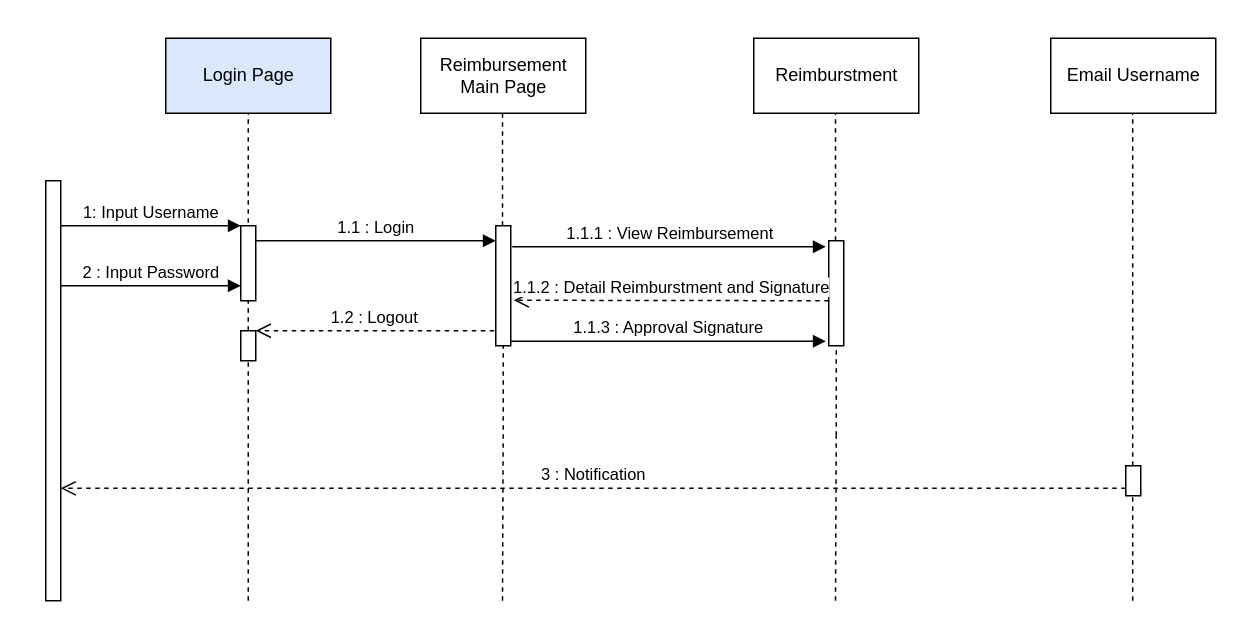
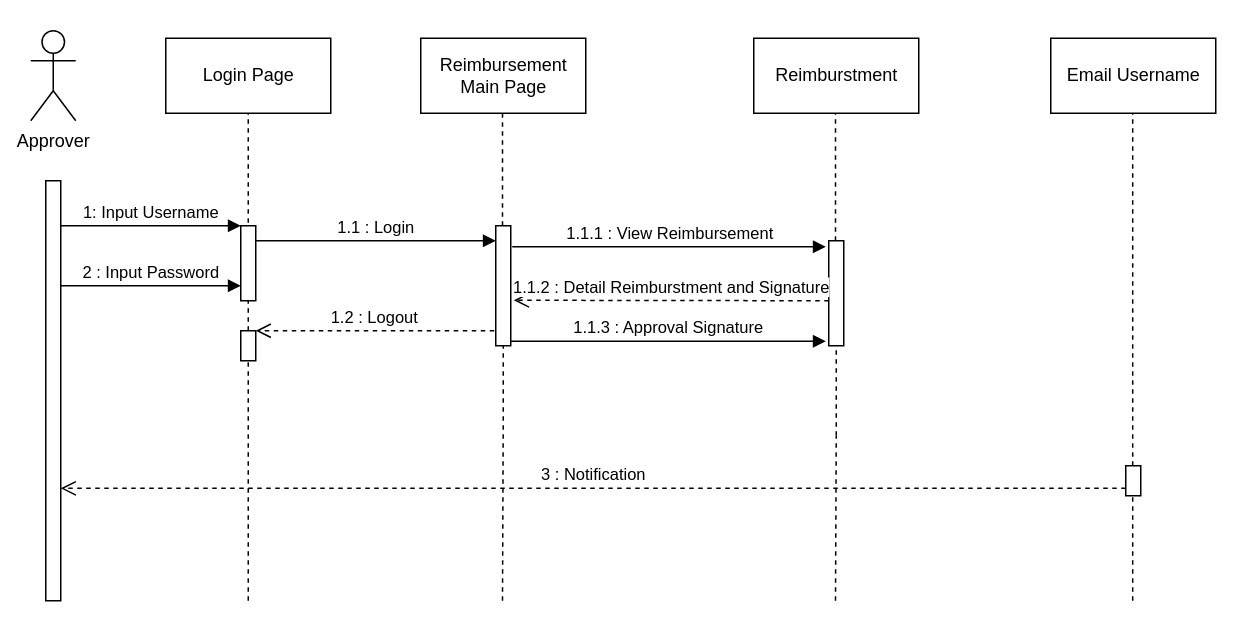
  <mxCell id="0" />
  <mxCell id="1" parent="0" />
  <mxCell id="2" value="" style="html=1;points=[];perimeter=orthogonalPerimeter;" parent="1" vertex="1"><mxGeometry x="30" y="120" width="10" height="280" as="geometry" /></mxCell>
- <mxCell id="4" value="Login Page" style="html=1;fillColor=#dae8fc;" parent="1" vertex="1"><mxGeometry x="110" y="25" width="110" height="50" as="geometry" /></mxCell>
+ <mxCell id="3" value="Approver" style="shape=umlActor;verticalLabelPosition=bottom;verticalAlign=top;html=1;" parent="1" vertex="1"><mxGeometry x="20" y="20" width="30" height="60" as="geometry" /></mxCell>
+ <mxCell id="4" value="Login Page" style="html=1;" parent="1" vertex="1"><mxGeometry x="110" y="25" width="110" height="50" as="geometry" /></mxCell>
  <mxCell id="5" value="" style="endArrow=none;dashed=1;html=1;rounded=0;entryX=0.5;entryY=1;entryDx=0;entryDy=0;" parent="1" target="4" edge="1"><mxGeometry width="50" height="50" relative="1" as="geometry"><mxPoint x="165" y="400" as="sourcePoint" /><mxPoint x="180" y="170" as="targetPoint" /></mxGeometry></mxCell>
  <mxCell id="6" value="" style="html=1;points=[];perimeter=orthogonalPerimeter;" parent="1" vertex="1"><mxGeometry x="160" y="150" width="10" height="50" as="geometry" /></mxCell>
  <mxCell id="7" value="1: Input Username" style="html=1;verticalAlign=bottom;endArrow=block;rounded=0;exitX=1;exitY=0.107;exitDx=0;exitDy=0;exitPerimeter=0;" parent="1" source="2" edge="1"><mxGeometry width="80" relative="1" as="geometry"><mxPoint x="80" y="150" as="sourcePoint" /><mxPoint x="160" y="150" as="targetPoint" /></mxGeometry></mxCell>
  <mxCell id="8" value="2 : Input Password" style="html=1;verticalAlign=bottom;endArrow=block;rounded=0;" parent="1" edge="1"><mxGeometry width="80" relative="1" as="geometry"><mxPoint x="40" y="190" as="sourcePoint" /><mxPoint x="160" y="190" as="targetPoint" /></mxGeometry></mxCell>
  <mxCell id="9" value="Reimbursement&lt;br&gt;Main Page" style="html=1;" parent="1" vertex="1"><mxGeometry x="280" y="25" width="110" height="50" as="geometry" /></mxCell>
  <mxCell id="10" value="" style="endArrow=none;dashed=1;html=1;rounded=0;entryX=0.5;entryY=1;entryDx=0;entryDy=0;startArrow=none;" parent="1" source="12" edge="1"><mxGeometry width="50" height="50" relative="1" as="geometry"><mxPoint x="334.5" y="400" as="sourcePoint" /><mxPoint x="334.5" y="75" as="targetPoint" /></mxGeometry></mxCell>
  <mxCell id="11" value="1.1 : Login" style="html=1;verticalAlign=bottom;endArrow=block;rounded=0;entryX=0;entryY=0.125;entryDx=0;entryDy=0;entryPerimeter=0;" parent="1" target="12" edge="1"><mxGeometry width="80" relative="1" as="geometry"><mxPoint x="170" y="160" as="sourcePoint" /><mxPoint x="250" y="160" as="targetPoint" /></mxGeometry></mxCell>
  <mxCell id="12" value="" style="html=1;points=[];perimeter=orthogonalPerimeter;" parent="1" vertex="1"><mxGeometry x="330" y="150" width="10" height="80" as="geometry" /></mxCell>
  <mxCell id="13" value="" style="endArrow=none;dashed=1;html=1;rounded=0;entryX=0.5;entryY=1;entryDx=0;entryDy=0;startArrow=none;" parent="1" target="12" edge="1"><mxGeometry width="50" height="50" relative="1" as="geometry"><mxPoint x="335" y="280" as="sourcePoint" /><mxPoint x="334.5" y="75" as="targetPoint" /></mxGeometry></mxCell>
  <mxCell id="14" value="" style="html=1;points=[];perimeter=orthogonalPerimeter;" parent="1" vertex="1"><mxGeometry x="160" y="220" width="10" height="20" as="geometry" /></mxCell>
  <mxCell id="15" value="&lt;div&gt;1.2 : Logout&lt;/div&gt;" style="html=1;verticalAlign=bottom;endArrow=open;dashed=1;endSize=8;rounded=0;exitX=-0.1;exitY=0.875;exitDx=0;exitDy=0;exitPerimeter=0;" parent="1" source="12" edge="1"><mxGeometry relative="1" as="geometry"><mxPoint x="250" y="220" as="sourcePoint" /><mxPoint x="170" y="220" as="targetPoint" /></mxGeometry></mxCell>
  <mxCell id="16" value="Reimburstment" style="html=1;" parent="1" vertex="1"><mxGeometry x="502" y="25" width="110" height="50" as="geometry" /></mxCell>
  <mxCell id="17" value="" style="endArrow=none;dashed=1;html=1;rounded=0;entryX=0.5;entryY=1;entryDx=0;entryDy=0;startArrow=none;" parent="1" source="18" edge="1"><mxGeometry width="50" height="50" relative="1" as="geometry"><mxPoint x="556.5" y="400" as="sourcePoint" /><mxPoint x="556.5" y="75" as="targetPoint" /></mxGeometry></mxCell>
  <mxCell id="18" value="" style="html=1;points=[];perimeter=orthogonalPerimeter;" parent="1" vertex="1"><mxGeometry x="552" y="160" width="10" height="70" as="geometry" /></mxCell>
  <mxCell id="19" value="" style="endArrow=none;dashed=1;html=1;rounded=0;entryX=0.5;entryY=1;entryDx=0;entryDy=0;startArrow=none;" parent="1" target="18" edge="1"><mxGeometry width="50" height="50" relative="1" as="geometry"><mxPoint x="557" y="290" as="sourcePoint" /><mxPoint x="504.5" y="75" as="targetPoint" /></mxGeometry></mxCell>
  <mxCell id="20" value="&lt;div&gt;1.1.1 : View Reimbursement&lt;br&gt;&lt;/div&gt;" style="html=1;verticalAlign=bottom;endArrow=block;rounded=0;exitX=1.1;exitY=0.125;exitDx=0;exitDy=0;exitPerimeter=0;" parent="1" edge="1"><mxGeometry width="80" relative="1" as="geometry"><mxPoint x="341" y="164" as="sourcePoint" /><mxPoint x="550" y="164" as="targetPoint" /></mxGeometry></mxCell>
  <mxCell id="21" value="" style="endArrow=none;dashed=1;html=1;rounded=0;entryX=0.5;entryY=1;entryDx=0;entryDy=0;" parent="1" edge="1"><mxGeometry width="50" height="50" relative="1" as="geometry"><mxPoint x="334.5" y="400" as="sourcePoint" /><mxPoint x="335" y="280" as="targetPoint" /></mxGeometry></mxCell>
  <mxCell id="22" value="" style="endArrow=none;dashed=1;html=1;rounded=0;entryX=0.5;entryY=1;entryDx=0;entryDy=0;" parent="1" edge="1"><mxGeometry width="50" height="50" relative="1" as="geometry"><mxPoint x="556.5" y="400" as="sourcePoint" /><mxPoint x="557" y="290" as="targetPoint" /></mxGeometry></mxCell>
  <mxCell id="23" value="Email Username" style="html=1;" parent="1" vertex="1"><mxGeometry x="700" y="25" width="110" height="50" as="geometry" /></mxCell>
  <mxCell id="24" value="" style="endArrow=none;dashed=1;html=1;rounded=0;entryX=0.5;entryY=1;entryDx=0;entryDy=0;" parent="1" edge="1"><mxGeometry width="50" height="50" relative="1" as="geometry"><mxPoint x="754.64" y="400" as="sourcePoint" /><mxPoint x="754.64" y="75" as="targetPoint" /></mxGeometry></mxCell>
  <mxCell id="25" value="" style="html=1;points=[];perimeter=orthogonalPerimeter;" parent="1" vertex="1"><mxGeometry x="750" y="310" width="10" height="20" as="geometry" /></mxCell>
  <mxCell id="26" value="3 : Notification" style="html=1;verticalAlign=bottom;endArrow=open;dashed=1;endSize=8;rounded=0;entryX=1;entryY=0.693;entryDx=0;entryDy=0;entryPerimeter=0;" parent="1" edge="1"><mxGeometry relative="1" as="geometry"><mxPoint x="750" y="325" as="sourcePoint" /><mxPoint x="40" y="325.04" as="targetPoint" /></mxGeometry></mxCell>
  <mxCell id="27" value="1.1.2 : Detail Reimburstment and Signature" style="html=1;verticalAlign=bottom;endArrow=open;dashed=1;endSize=8;rounded=0;entryX=1.205;entryY=0.746;entryDx=0;entryDy=0;entryPerimeter=0;" edge="1" parent="1"><mxGeometry relative="1" as="geometry"><mxPoint x="552" y="200" as="sourcePoint" /><mxPoint x="342.05" y="199.68" as="targetPoint" /></mxGeometry></mxCell>
  <mxCell id="28" value="1.1.3 : Approval Signature" style="html=1;verticalAlign=bottom;endArrow=block;rounded=0;" edge="1" parent="1"><mxGeometry width="80" relative="1" as="geometry"><mxPoint x="340" y="227" as="sourcePoint" /><mxPoint x="550" y="227" as="targetPoint" /></mxGeometry></mxCell>
